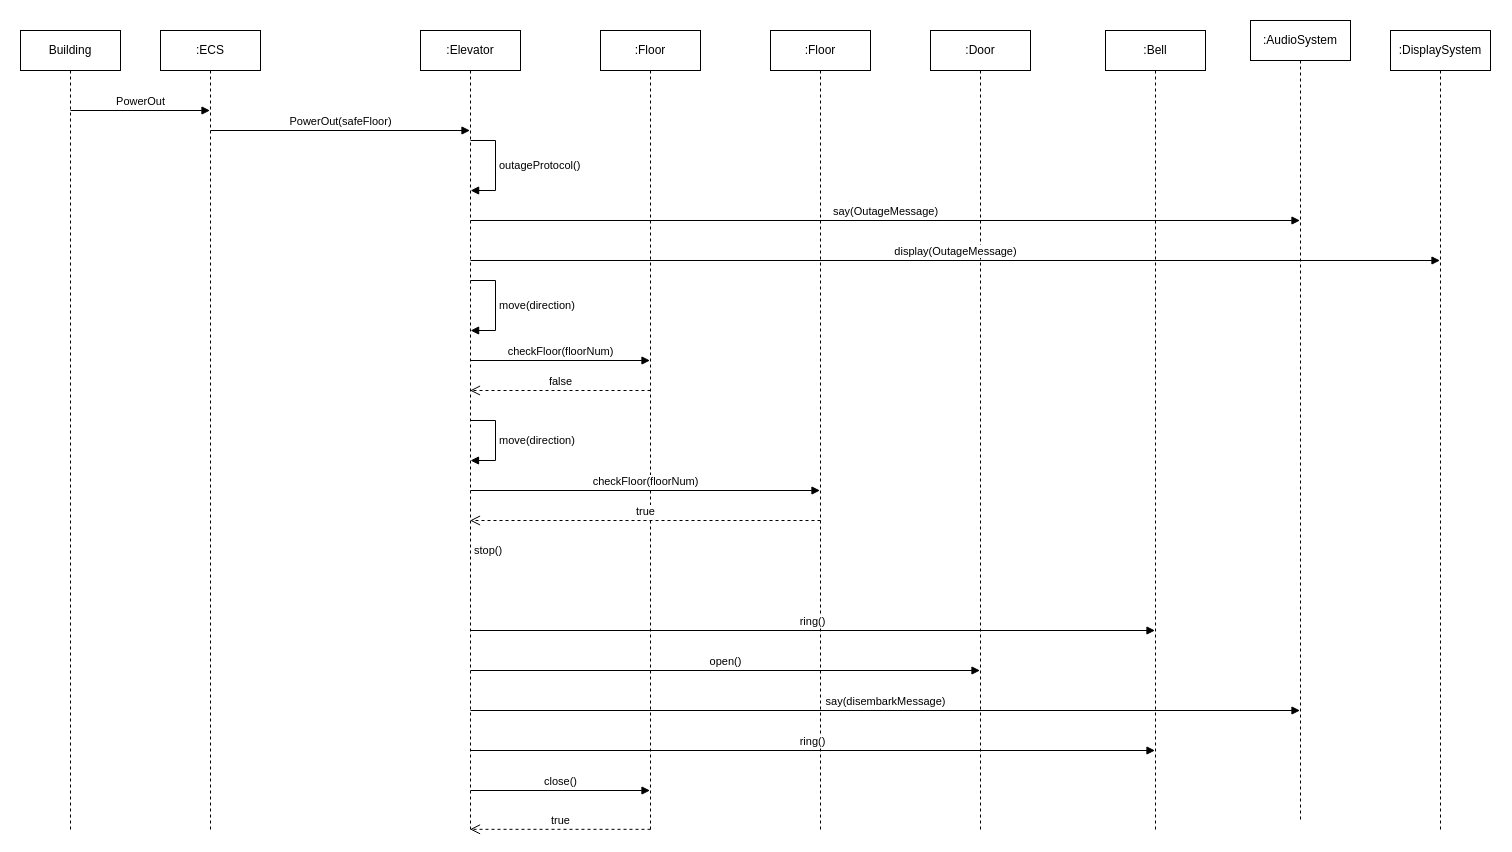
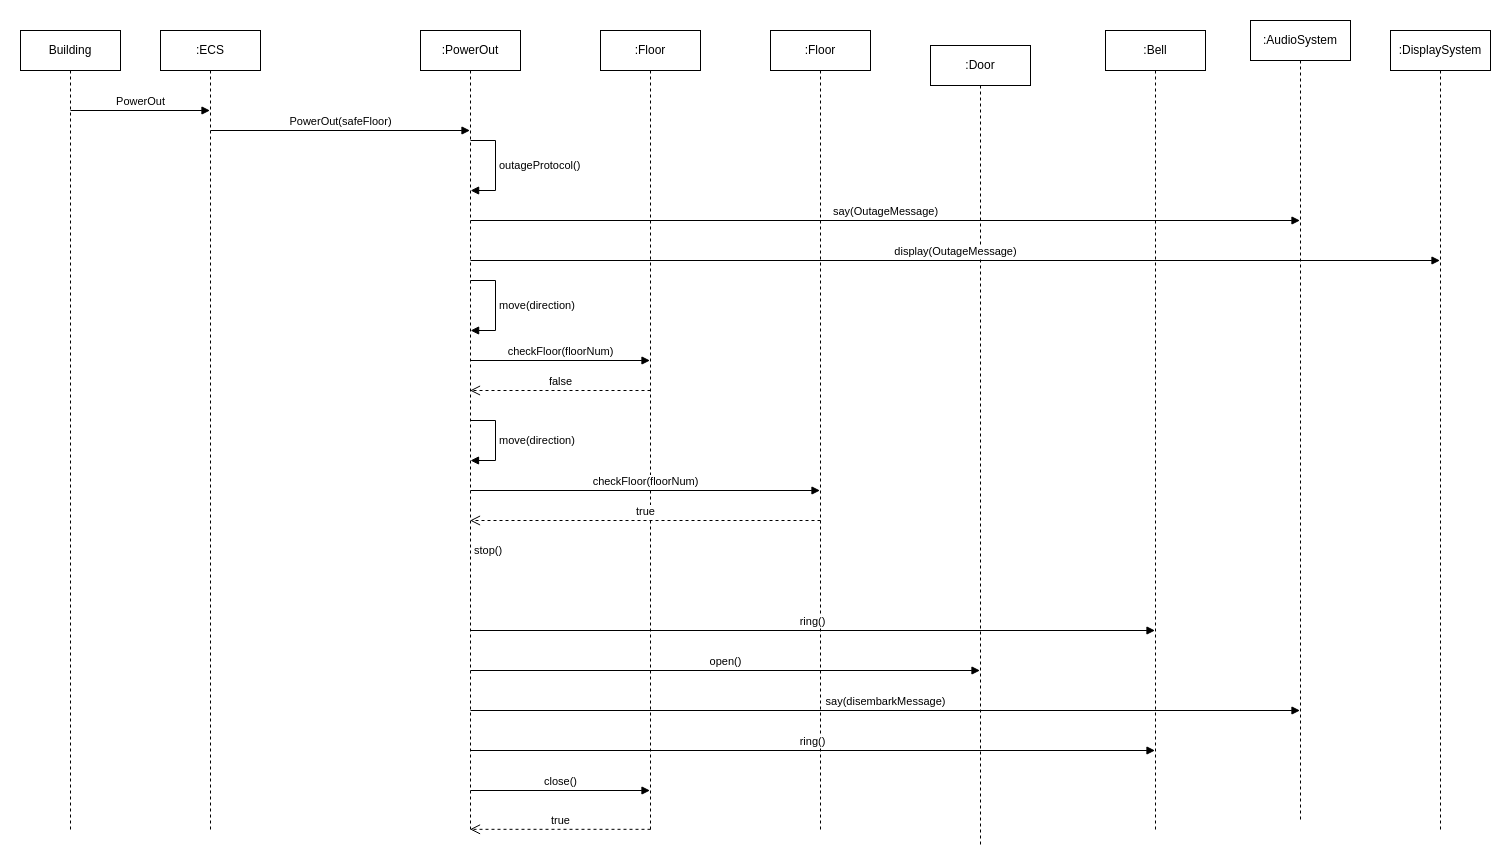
  <mxCell id="0" />
  <mxCell id="1" parent="0" />
  <mxCell id="2" value="Building" style="shape=umlLifeline;perimeter=lifelinePerimeter;whiteSpace=wrap;html=1;container=1;collapsible=0;recursiveResize=0;outlineConnect=0;" vertex="1" parent="1"><mxGeometry x="20" y="30" width="100" height="800" as="geometry" /></mxCell>
  <mxCell id="3" value=":ECS" style="shape=umlLifeline;perimeter=lifelinePerimeter;whiteSpace=wrap;html=1;container=1;collapsible=0;recursiveResize=0;outlineConnect=0;size=40;" vertex="1" parent="1"><mxGeometry x="160" y="30" width="100" height="800" as="geometry" /></mxCell>
- <mxCell id="4" value=":Elevator" style="shape=umlLifeline;perimeter=lifelinePerimeter;whiteSpace=wrap;html=1;container=1;collapsible=0;recursiveResize=0;outlineConnect=0;" vertex="1" parent="1"><mxGeometry x="420" y="30" width="100" height="800" as="geometry" /></mxCell>
+ <mxCell id="4" value=":PowerOut" style="shape=umlLifeline;perimeter=lifelinePerimeter;whiteSpace=wrap;html=1;container=1;collapsible=0;recursiveResize=0;outlineConnect=0;" vertex="1" parent="1"><mxGeometry x="420" y="30" width="100" height="800" as="geometry" /></mxCell>
  <mxCell id="5" value=":Floor" style="shape=umlLifeline;perimeter=lifelinePerimeter;whiteSpace=wrap;html=1;container=1;collapsible=0;recursiveResize=0;outlineConnect=0;" vertex="1" parent="1"><mxGeometry x="600" y="30" width="100" height="800" as="geometry" /></mxCell>
  <mxCell id="6" value=":Floor" style="shape=umlLifeline;perimeter=lifelinePerimeter;whiteSpace=wrap;html=1;container=1;collapsible=0;recursiveResize=0;outlineConnect=0;" vertex="1" parent="1"><mxGeometry x="770" y="30" width="100" height="800" as="geometry" /></mxCell>
- <mxCell id="7" value=":Door" style="shape=umlLifeline;perimeter=lifelinePerimeter;whiteSpace=wrap;html=1;container=1;collapsible=0;recursiveResize=0;outlineConnect=0;" vertex="1" parent="1"><mxGeometry x="930" y="30" width="100" height="800" as="geometry" /></mxCell>
+ <mxCell id="7" value=":Door" style="shape=umlLifeline;perimeter=lifelinePerimeter;whiteSpace=wrap;html=1;container=1;collapsible=0;recursiveResize=0;outlineConnect=0;" vertex="1" parent="1"><mxGeometry x="930" y="45" width="100" height="800" as="geometry" /></mxCell>
  <mxCell id="8" value=":Bell" style="shape=umlLifeline;perimeter=lifelinePerimeter;whiteSpace=wrap;html=1;container=1;collapsible=0;recursiveResize=0;outlineConnect=0;" vertex="1" parent="1"><mxGeometry x="1105" y="30" width="100" height="800" as="geometry" /></mxCell>
  <mxCell id="9" value=":AudioSystem" style="shape=umlLifeline;perimeter=lifelinePerimeter;whiteSpace=wrap;html=1;container=1;collapsible=0;recursiveResize=0;outlineConnect=0;" vertex="1" parent="1"><mxGeometry x="1250" y="20" width="100" height="800" as="geometry" /></mxCell>
  <mxCell id="10" value=":DisplaySystem" style="shape=umlLifeline;perimeter=lifelinePerimeter;whiteSpace=wrap;html=1;container=1;collapsible=0;recursiveResize=0;outlineConnect=0;" vertex="1" parent="1"><mxGeometry x="1390" y="30" width="100" height="800" as="geometry" /></mxCell>
  <mxCell id="11" value="PowerOut" style="html=1;verticalAlign=bottom;endArrow=block;" edge="1" parent="1" target="3"><mxGeometry width="80" relative="1" as="geometry"><mxPoint x="70" y="110" as="sourcePoint" /><mxPoint x="150" y="110" as="targetPoint" /></mxGeometry></mxCell>
  <mxCell id="12" value="PowerOut(safeFloor)" style="html=1;verticalAlign=bottom;endArrow=block;" edge="1" parent="1" target="4"><mxGeometry width="80" relative="1" as="geometry"><mxPoint x="210" y="130" as="sourcePoint" /><mxPoint x="290" y="130" as="targetPoint" /></mxGeometry></mxCell>
  <mxCell id="13" value="outageProtocol()" style="edgeStyle=orthogonalEdgeStyle;html=1;align=left;spacingLeft=2;endArrow=block;rounded=0;" edge="1" parent="1"><mxGeometry relative="1" as="geometry"><mxPoint x="470" y="140" as="sourcePoint" /><Array as="points"><mxPoint x="495" y="140" /><mxPoint x="495" y="190" /></Array><mxPoint x="470.1" y="190" as="targetPoint" /></mxGeometry></mxCell>
  <mxCell id="14" value="say(OutageMessage)" style="html=1;verticalAlign=bottom;endArrow=block;" edge="1" parent="1" target="9"><mxGeometry width="80" relative="1" as="geometry"><mxPoint x="470" y="220" as="sourcePoint" /><mxPoint x="550" y="220" as="targetPoint" /></mxGeometry></mxCell>
  <mxCell id="15" value="display(OutageMessage)" style="html=1;verticalAlign=bottom;endArrow=block;" edge="1" parent="1" target="10"><mxGeometry width="80" relative="1" as="geometry"><mxPoint x="470" y="260" as="sourcePoint" /><mxPoint x="550" y="260" as="targetPoint" /></mxGeometry></mxCell>
  <mxCell id="16" value="move(direction)" style="edgeStyle=orthogonalEdgeStyle;html=1;align=left;spacingLeft=2;endArrow=block;rounded=0;" edge="1" parent="1"><mxGeometry relative="1" as="geometry"><mxPoint x="470" y="280" as="sourcePoint" /><Array as="points"><mxPoint x="495" y="280" /><mxPoint x="495" y="330" /></Array><mxPoint x="470.1" y="330" as="targetPoint" /></mxGeometry></mxCell>
  <mxCell id="17" value="checkFloor(floorNum)" style="html=1;verticalAlign=bottom;endArrow=block;" edge="1" parent="1" target="5"><mxGeometry width="80" relative="1" as="geometry"><mxPoint x="470" y="360" as="sourcePoint" /><mxPoint x="550" y="360" as="targetPoint" /></mxGeometry></mxCell>
  <mxCell id="18" value="false" style="html=1;verticalAlign=bottom;endArrow=open;dashed=1;endSize=8;" edge="1" parent="1" target="4"><mxGeometry relative="1" as="geometry"><mxPoint x="650" y="390" as="sourcePoint" /><mxPoint x="570" y="390" as="targetPoint" /></mxGeometry></mxCell>
  <mxCell id="19" value="checkFloor(floorNum)" style="html=1;verticalAlign=bottom;endArrow=block;" edge="1" parent="1" target="6"><mxGeometry width="80" relative="1" as="geometry"><mxPoint x="470" y="490" as="sourcePoint" /><mxPoint x="800" y="490" as="targetPoint" /></mxGeometry></mxCell>
  <mxCell id="20" value="move(direction)" style="edgeStyle=orthogonalEdgeStyle;html=1;align=left;spacingLeft=2;endArrow=block;rounded=0;" edge="1" parent="1"><mxGeometry relative="1" as="geometry"><mxPoint x="470" y="420" as="sourcePoint" /><Array as="points"><mxPoint x="495" y="420" /><mxPoint x="495" y="460" /><mxPoint x="470" y="460" /></Array><mxPoint x="470" y="460" as="targetPoint" /></mxGeometry></mxCell>
  <mxCell id="21" value="true" style="html=1;verticalAlign=bottom;endArrow=open;dashed=1;endSize=8;" edge="1" parent="1" target="4"><mxGeometry relative="1" as="geometry"><mxPoint x="820" y="520" as="sourcePoint" /><mxPoint x="740" y="520" as="targetPoint" /></mxGeometry></mxCell>
  <mxCell id="22" value="stop()" style="edgeStyle=orthogonalEdgeStyle;html=1;align=left;spacingLeft=2;endArrow=block;rounded=0;" edge="1" parent="1" target="4"><mxGeometry relative="1" as="geometry"><mxPoint x="470" y="550" as="sourcePoint" /><Array as="points"><mxPoint x="495" y="550" /><mxPoint x="495" y="590" /></Array><mxPoint x="470.1" y="600" as="targetPoint" /></mxGeometry></mxCell>
  <mxCell id="23" value="ring()" style="html=1;verticalAlign=bottom;endArrow=block;" edge="1" parent="1" target="8"><mxGeometry width="80" relative="1" as="geometry"><mxPoint x="470" y="630" as="sourcePoint" /><mxPoint x="550" y="630" as="targetPoint" /></mxGeometry></mxCell>
  <mxCell id="24" value="open()" style="html=1;verticalAlign=bottom;endArrow=block;" edge="1" parent="1" target="7"><mxGeometry width="80" relative="1" as="geometry"><mxPoint x="470" y="670" as="sourcePoint" /><mxPoint x="550" y="670" as="targetPoint" /></mxGeometry></mxCell>
  <mxCell id="25" value="say(disembarkMessage)" style="html=1;verticalAlign=bottom;endArrow=block;" edge="1" parent="1" target="9"><mxGeometry width="80" relative="1" as="geometry"><mxPoint x="470" y="710" as="sourcePoint" /><mxPoint x="550" y="710" as="targetPoint" /></mxGeometry></mxCell>
  <mxCell id="26" value="ring()" style="html=1;verticalAlign=bottom;endArrow=block;" edge="1" parent="1" target="8"><mxGeometry width="80" relative="1" as="geometry"><mxPoint x="470" y="750" as="sourcePoint" /><mxPoint x="550" y="750" as="targetPoint" /></mxGeometry></mxCell>
  <mxCell id="27" value="close()" style="html=1;verticalAlign=bottom;endArrow=block;" edge="1" parent="1" target="5"><mxGeometry width="80" relative="1" as="geometry"><mxPoint x="470" y="790" as="sourcePoint" /><mxPoint x="550" y="790" as="targetPoint" /></mxGeometry></mxCell>
  <mxCell id="28" value="true" style="html=1;verticalAlign=bottom;endArrow=open;dashed=1;endSize=8;" edge="1" parent="1" target="4"><mxGeometry relative="1" as="geometry"><mxPoint x="650" y="828.82" as="sourcePoint" /><mxPoint x="570" y="828.82" as="targetPoint" /></mxGeometry></mxCell>
